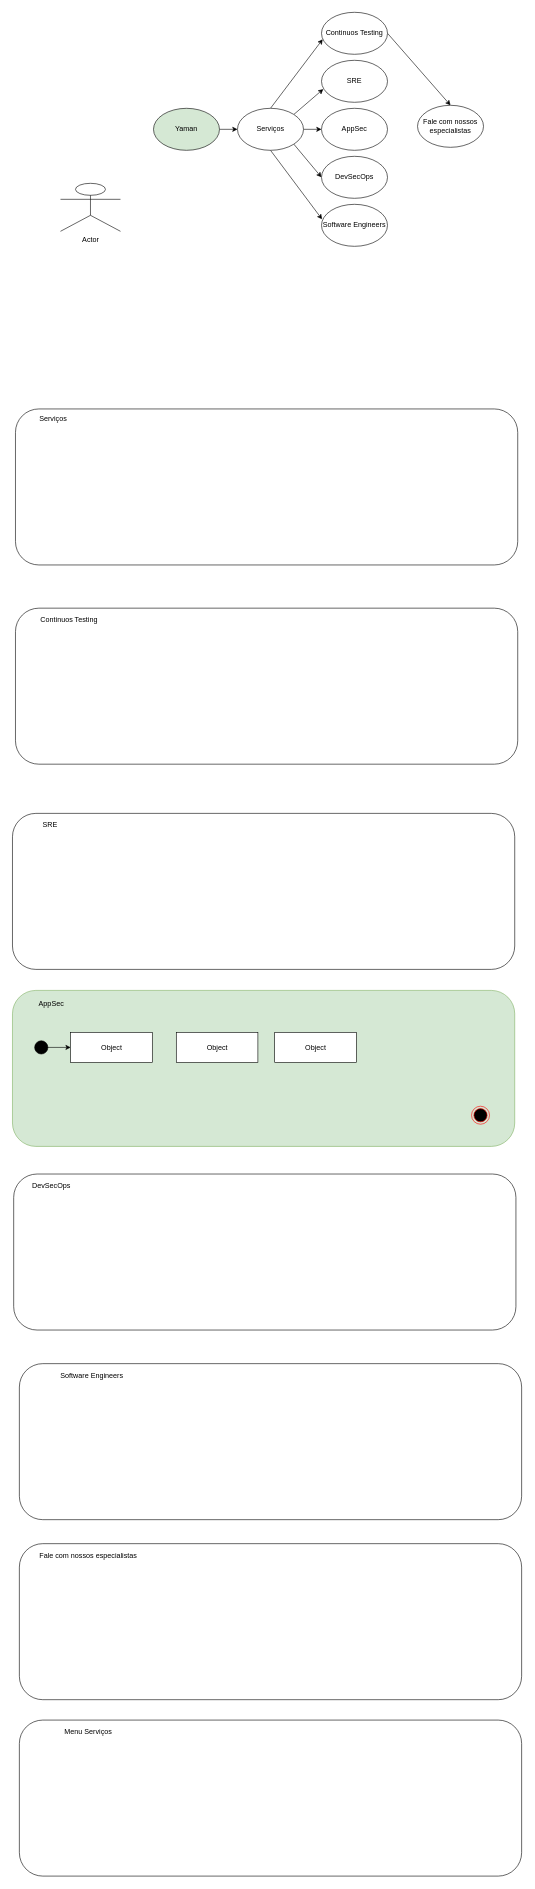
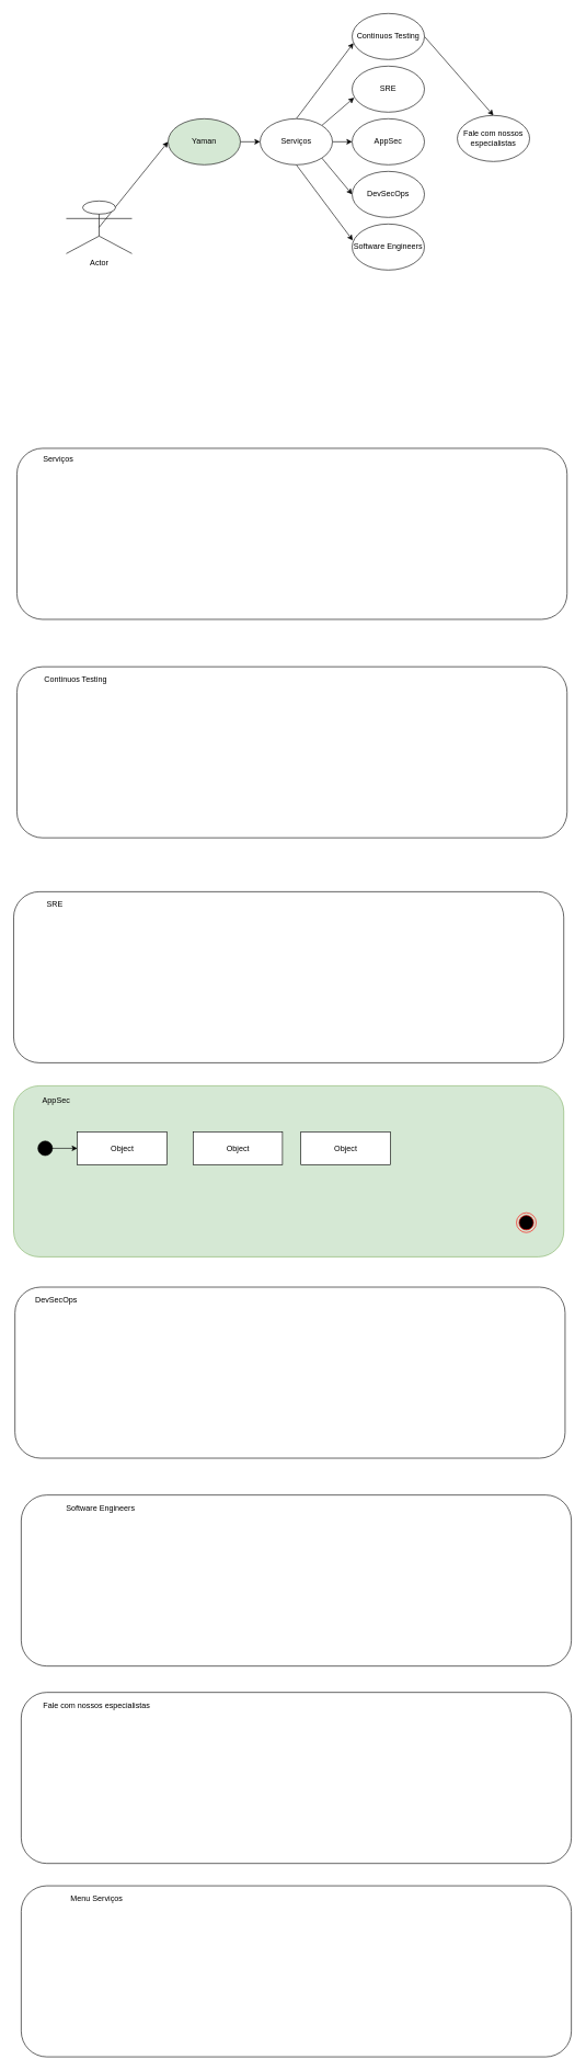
  <mxCell id="0" />
  <mxCell id="1" parent="0" />
+ <mxCell id="2" style="edgeStyle=none;rounded=0;orthogonalLoop=1;jettySize=auto;html=1;exitX=0.5;exitY=0.5;exitDx=0;exitDy=0;exitPerimeter=0;entryX=0;entryY=0.5;entryDx=0;entryDy=0;" edge="1" parent="1" source="3" target="5"><mxGeometry relative="1" as="geometry" /></mxCell>
  <mxCell id="3" value="Actor" style="shape=umlActor;verticalLabelPosition=bottom;verticalAlign=top;html=1;outlineConnect=0;" vertex="1" parent="1"><mxGeometry x="100" y="305" width="100" height="80" as="geometry" /></mxCell>
  <mxCell id="4" style="edgeStyle=none;rounded=0;orthogonalLoop=1;jettySize=auto;html=1;exitX=1;exitY=0.5;exitDx=0;exitDy=0;entryX=0;entryY=0.5;entryDx=0;entryDy=0;" edge="1" parent="1" source="5" target="11"><mxGeometry relative="1" as="geometry" /></mxCell>
  <mxCell id="5" value="Yaman" style="ellipse;whiteSpace=wrap;html=1;fillColor=#d5e8d4;" vertex="1" parent="1"><mxGeometry x="255" y="180" width="110" height="70" as="geometry" /></mxCell>
  <mxCell id="6" style="edgeStyle=none;rounded=0;orthogonalLoop=1;jettySize=auto;html=1;exitX=0.5;exitY=0;exitDx=0;exitDy=0;entryX=0.018;entryY=0.643;entryDx=0;entryDy=0;entryPerimeter=0;" edge="1" parent="1" source="11" target="13"><mxGeometry relative="1" as="geometry" /></mxCell>
  <mxCell id="7" style="edgeStyle=none;rounded=0;orthogonalLoop=1;jettySize=auto;html=1;exitX=1;exitY=0;exitDx=0;exitDy=0;entryX=0.027;entryY=0.686;entryDx=0;entryDy=0;entryPerimeter=0;" edge="1" parent="1" source="11" target="14"><mxGeometry relative="1" as="geometry" /></mxCell>
  <mxCell id="8" style="edgeStyle=none;rounded=0;orthogonalLoop=1;jettySize=auto;html=1;exitX=1;exitY=0.5;exitDx=0;exitDy=0;entryX=0;entryY=0.5;entryDx=0;entryDy=0;" edge="1" parent="1" source="11" target="15"><mxGeometry relative="1" as="geometry" /></mxCell>
  <mxCell id="9" style="edgeStyle=none;rounded=0;orthogonalLoop=1;jettySize=auto;html=1;exitX=1;exitY=1;exitDx=0;exitDy=0;entryX=0;entryY=0.5;entryDx=0;entryDy=0;" edge="1" parent="1" source="11" target="16"><mxGeometry relative="1" as="geometry" /></mxCell>
  <mxCell id="10" style="edgeStyle=none;rounded=0;orthogonalLoop=1;jettySize=auto;html=1;exitX=0.5;exitY=1;exitDx=0;exitDy=0;entryX=0.009;entryY=0.357;entryDx=0;entryDy=0;entryPerimeter=0;" edge="1" parent="1" source="11" target="17"><mxGeometry relative="1" as="geometry" /></mxCell>
  <mxCell id="11" value="Serviços" style="ellipse;whiteSpace=wrap;html=1;" vertex="1" parent="1"><mxGeometry x="395" y="180" width="110" height="70" as="geometry" /></mxCell>
  <mxCell id="12" style="edgeStyle=none;rounded=0;orthogonalLoop=1;jettySize=auto;html=1;exitX=1;exitY=0.5;exitDx=0;exitDy=0;entryX=0.5;entryY=0;entryDx=0;entryDy=0;" edge="1" parent="1" source="13" target="18"><mxGeometry relative="1" as="geometry" /></mxCell>
  <mxCell id="13" value="Continuos Testing" style="ellipse;whiteSpace=wrap;html=1;" vertex="1" parent="1"><mxGeometry x="535" width="110" height="70" as="geometry" y="20" /></mxCell>
  <mxCell id="14" value="SRE" style="ellipse;whiteSpace=wrap;html=1;" vertex="1" parent="1"><mxGeometry x="535" y="100" width="110" height="70" as="geometry" /></mxCell>
  <mxCell id="15" value="AppSec" style="ellipse;whiteSpace=wrap;html=1;" vertex="1" parent="1"><mxGeometry x="535" y="180" width="110" height="70" as="geometry" /></mxCell>
  <mxCell id="16" value="DevSecOps" style="ellipse;whiteSpace=wrap;html=1;" vertex="1" parent="1"><mxGeometry x="535" y="260" width="110" height="70" as="geometry" /></mxCell>
  <mxCell id="17" value="Software Engineers" style="ellipse;whiteSpace=wrap;html=1;" vertex="1" parent="1"><mxGeometry x="535" y="340" width="110" height="70" as="geometry" /></mxCell>
  <mxCell id="18" value="Fale com nossos especialistas" style="ellipse;whiteSpace=wrap;html=1;" vertex="1" parent="1"><mxGeometry x="695" y="175" width="110" height="70" as="geometry" /></mxCell>
  <mxCell id="19" value="" style="rounded=1;whiteSpace=wrap;html=1;" vertex="1" parent="1"><mxGeometry x="25" y="1013" width="837" height="260" as="geometry" /></mxCell>
  <mxCell id="20" value="Continuos Testing" style="text;html=1;strokeColor=none;fillColor=none;align=center;verticalAlign=middle;whiteSpace=wrap;rounded=0;" vertex="1" parent="1"><mxGeometry x="56" y="1023" width="117" height="20" as="geometry" /></mxCell>
  <mxCell id="21" value="" style="rounded=1;whiteSpace=wrap;html=1;" vertex="1" parent="1"><mxGeometry x="25" y="681" width="837" height="260" as="geometry" /></mxCell>
  <mxCell id="22" value="Serviços" style="text;html=1;strokeColor=none;fillColor=none;align=center;verticalAlign=middle;whiteSpace=wrap;rounded=0;" vertex="1" parent="1"><mxGeometry x="56" y="688" width="64" height="20" as="geometry" /></mxCell>
  <mxCell id="23" value="" style="rounded=1;whiteSpace=wrap;html=1;" vertex="1" parent="1"><mxGeometry x="20" y="1355" width="837" height="260" as="geometry" /></mxCell>
  <mxCell id="24" value="SRE" style="text;html=1;strokeColor=none;fillColor=none;align=center;verticalAlign=middle;whiteSpace=wrap;rounded=0;" vertex="1" parent="1"><mxGeometry x="51" y="1365" width="64" height="20" as="geometry" /></mxCell>
  <mxCell id="25" value="" style="rounded=1;whiteSpace=wrap;html=1;fillColor=#d5e8d4;strokeColor=#82b366;" vertex="1" parent="1"><mxGeometry x="20" y="1650" width="837" height="260" as="geometry" /></mxCell>
  <mxCell id="26" value="AppSec" style="text;html=1;strokeColor=none;fillColor=none;align=center;verticalAlign=middle;whiteSpace=wrap;rounded=0;" vertex="1" parent="1"><mxGeometry x="53" y="1662" width="64" height="20" as="geometry" /></mxCell>
  <mxCell id="27" value="" style="rounded=1;whiteSpace=wrap;html=1;" vertex="1" parent="1"><mxGeometry x="22" y="1956" width="837" height="260" as="geometry" /></mxCell>
  <mxCell id="28" value="DevSecOps" style="text;html=1;strokeColor=none;fillColor=none;align=center;verticalAlign=middle;whiteSpace=wrap;rounded=0;" vertex="1" parent="1"><mxGeometry x="53" y="1966" width="64" height="20" as="geometry" /></mxCell>
  <mxCell id="29" value="" style="rounded=1;whiteSpace=wrap;html=1;" vertex="1" parent="1"><mxGeometry x="31.5" y="2272" width="837" height="260" as="geometry" /></mxCell>
  <mxCell id="30" value="Software Engineers" style="text;html=1;strokeColor=none;fillColor=none;align=center;verticalAlign=middle;whiteSpace=wrap;rounded=0;" vertex="1" parent="1"><mxGeometry x="62.5" y="2282" width="178.5" height="20" as="geometry" /></mxCell>
  <mxCell id="31" value="" style="rounded=1;whiteSpace=wrap;html=1;" vertex="1" parent="1"><mxGeometry x="31.5" y="2572" width="837" height="260" as="geometry" /></mxCell>
  <mxCell id="32" value="Fale com nossos especialistas" style="text;html=1;strokeColor=none;fillColor=none;align=center;verticalAlign=middle;whiteSpace=wrap;rounded=0;" vertex="1" parent="1"><mxGeometry x="62.5" y="2582" width="166.5" height="20" as="geometry" /></mxCell>
  <mxCell id="33" value="" style="rounded=1;whiteSpace=wrap;html=1;" vertex="1" parent="1"><mxGeometry x="31.5" y="2866" width="837" height="260" as="geometry" /></mxCell>
  <mxCell id="34" value="Menu Serviços" style="text;html=1;strokeColor=none;fillColor=none;align=center;verticalAlign=middle;whiteSpace=wrap;rounded=0;" vertex="1" parent="1"><mxGeometry x="62.5" y="2876" width="166.5" height="20" as="geometry" /></mxCell>
  <mxCell id="35" style="edgeStyle=none;rounded=0;orthogonalLoop=1;jettySize=auto;html=1;startArrow=none;startFill=0;strokeColor=#000000;" edge="1" parent="1" target="37"><mxGeometry relative="1" as="geometry"><mxPoint x="76" y="1745" as="sourcePoint" /></mxGeometry></mxCell>
  <mxCell id="36" value="" style="ellipse;html=1;shape=startState;fillColor=#000000;" vertex="1" parent="1"><mxGeometry x="53" y="1730" width="30" height="30" as="geometry" /></mxCell>
  <mxCell id="37" value="Object" style="html=1;strokeColor=#000000;" vertex="1" parent="1"><mxGeometry x="117" y="1720" width="136" height="50" as="geometry" /></mxCell>
  <mxCell id="38" value="" style="ellipse;html=1;shape=endState;fillColor=#000000;strokeColor=#ff0000;" vertex="1" parent="1"><mxGeometry x="785" y="1843" width="30" height="30" as="geometry" /></mxCell>
  <mxCell id="39" value="Object" style="html=1;strokeColor=#000000;" vertex="1" parent="1"><mxGeometry x="293" y="1720" width="136" height="50" as="geometry" /></mxCell>
  <mxCell id="40" value="Object" style="html=1;strokeColor=#000000;" vertex="1" parent="1"><mxGeometry x="457" y="1720" width="136" height="50" as="geometry" /></mxCell>
